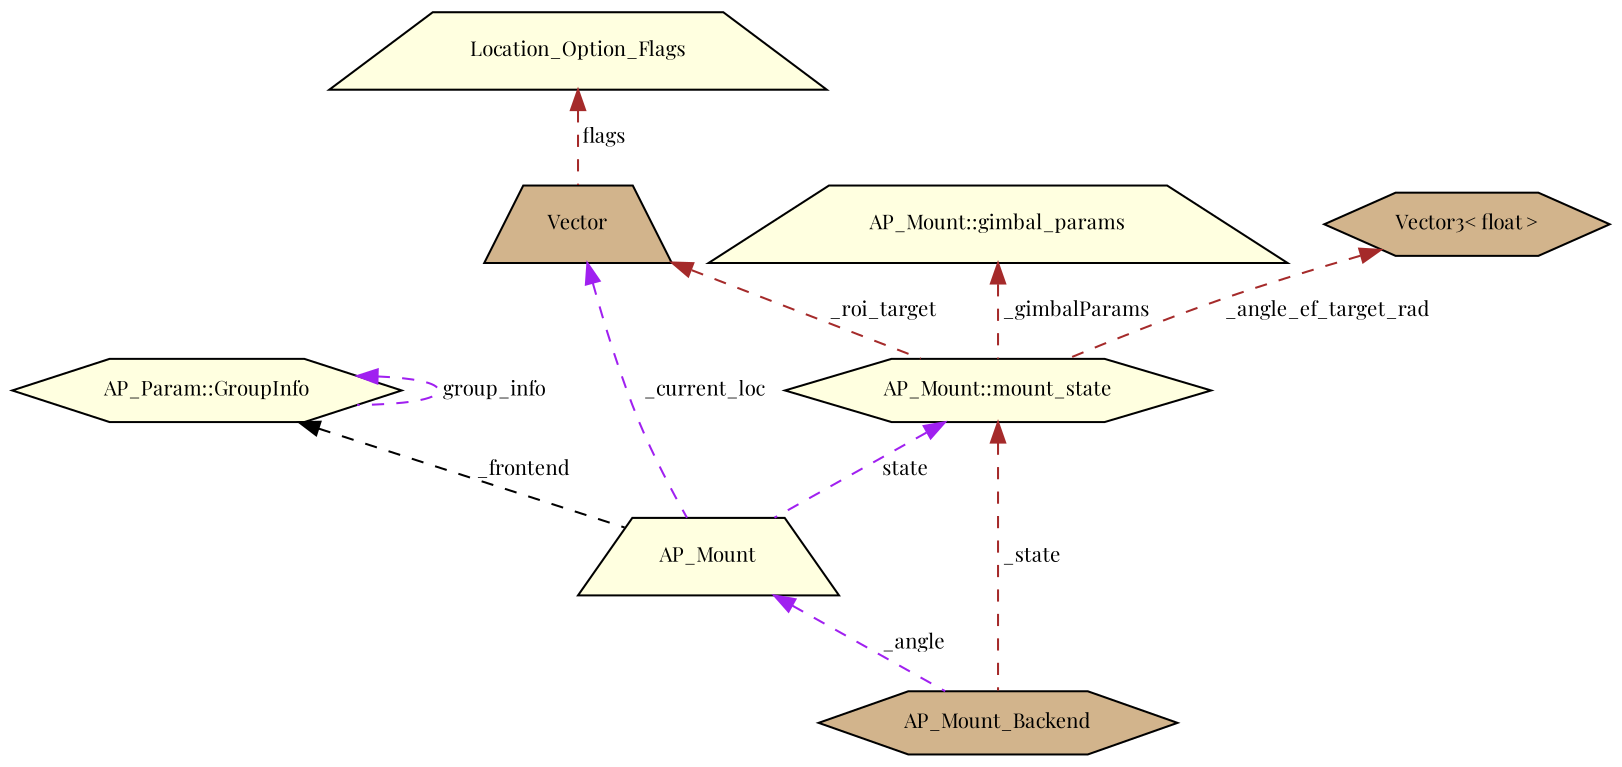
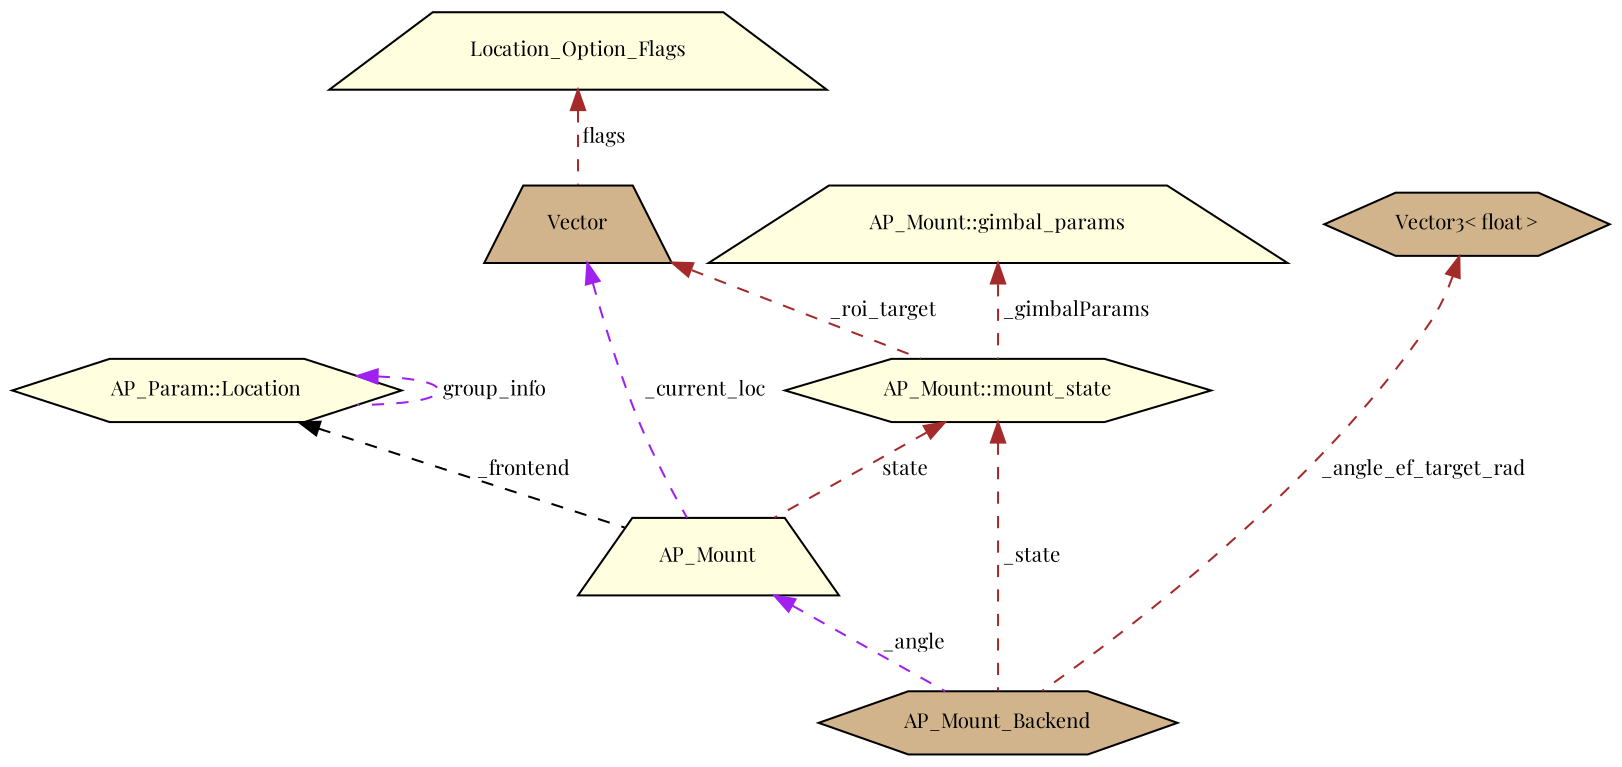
  digraph {
    fontname="Playfair Display"
    node [color=black fillcolor=lightyellow fontname="Playfair Display" fontsize=10 shape=trapezium style=filled]
    edge [color=brown dir=back fontname="Playfair Display" fontsize=10 labelfontname=Helvetica labelfontsize=10 style=dashed]
    n1 [fontcolor=black height=0.2 label=AP_Mount width=0.4]
    n2 [fillcolor=tan height=0.2 label=AP_Mount_Backend shape=hexagon width=0.4]
-   n3 [height=0.2 label="AP_Param::GroupInfo" shape=hexagon width=0.4]
+   n3 [height=0.2 label="AP_Param::Location" shape=hexagon width=0.4]
    n4 [height=0.2 label="AP_Mount::mount_state" shape=hexagon width=0.4]
    n5 [height=0.2 label="AP_Mount::gimbal_params" width=0.4]
    n6 [fillcolor=tan height=0.2 label=Vector width=0.4]
    n7 [height=0.2 label=Location_Option_Flags width=0.4]
    n8 [fillcolor=tan height=0.2 label="Vector3\< float \>" shape=hexagon width=0.4]
    n1 -> n2 [color=purple label=" _angle"]
    n3 -> n1 [color=black label=" _frontend"]
    n3 -> n3 [color=purple label=" group_info"]
-   n4 -> n1 [color=purple label=" state"]
+   n4 -> n1 [label=" state"]
    n4 -> n2 [label=" _state"]
    n5 -> n4 [label=" _gimbalParams"]
    n6 -> n1 [color=purple label=" _current_loc"]
    n6 -> n4 [label=" _roi_target"]
    n7 -> n6 [label=" flags"]
-   n8 -> n4 [label=" _angle_ef_target_rad"]
+   n8 -> n2 [label=" _angle_ef_target_rad"]
  }
